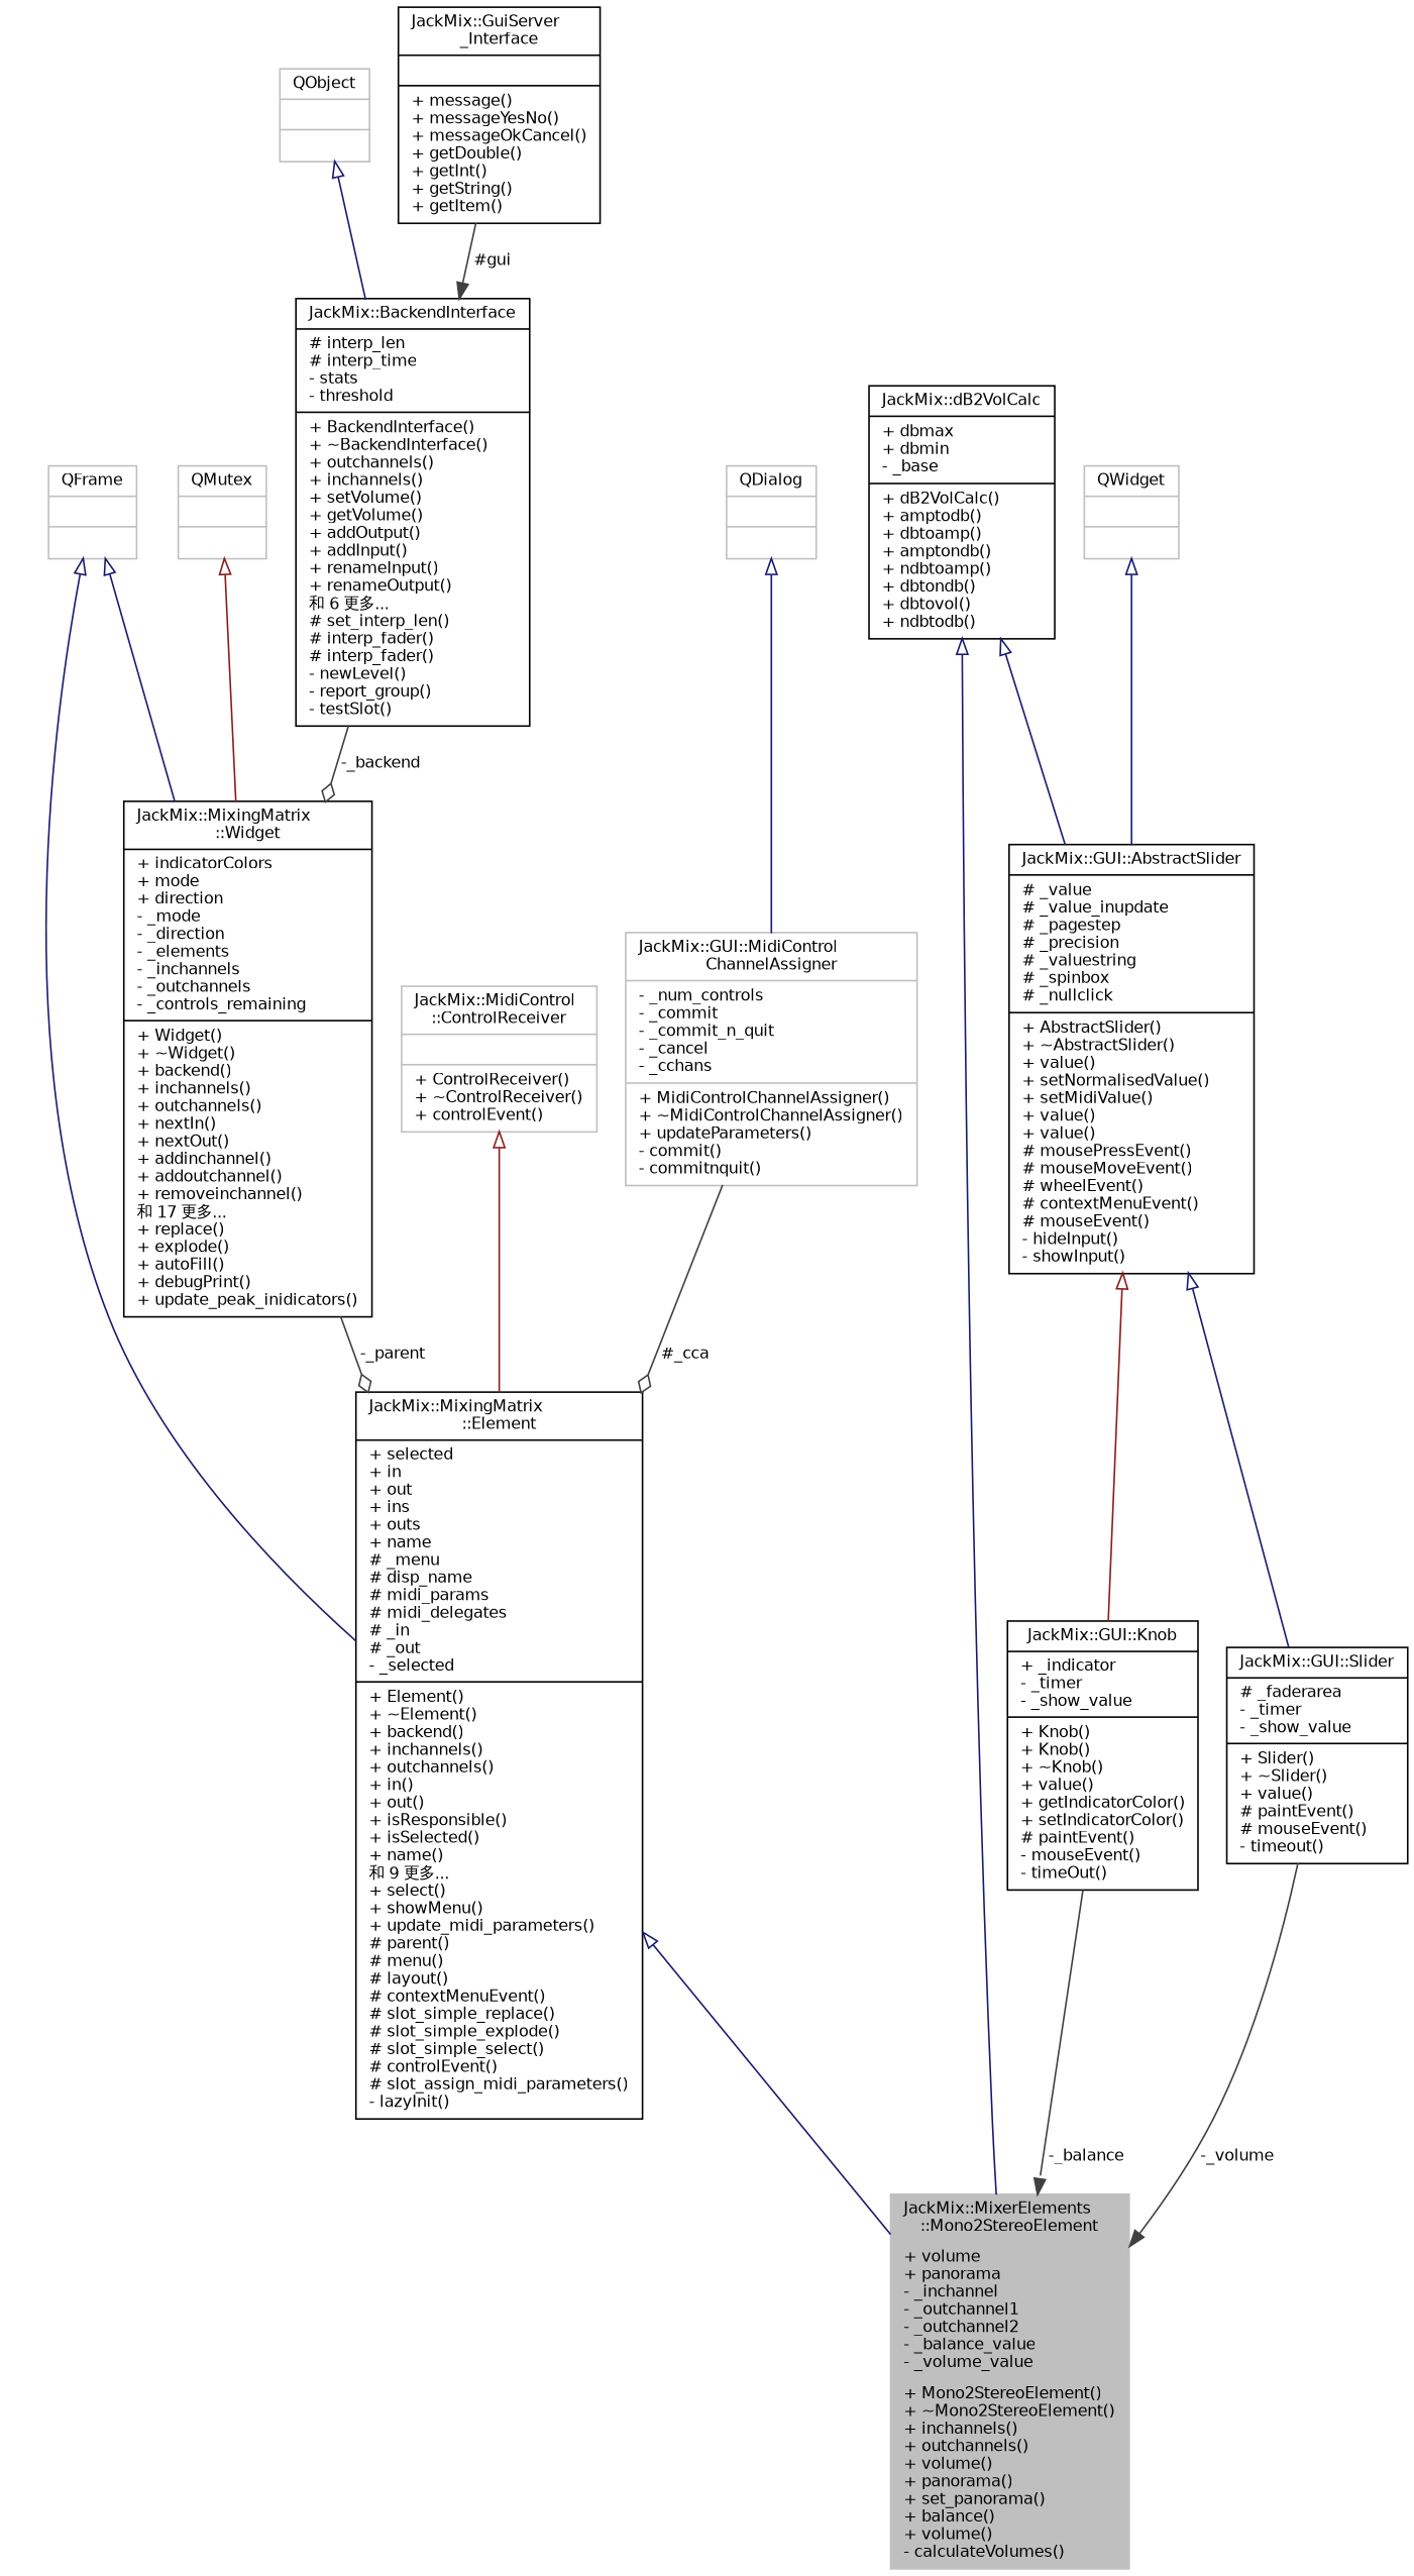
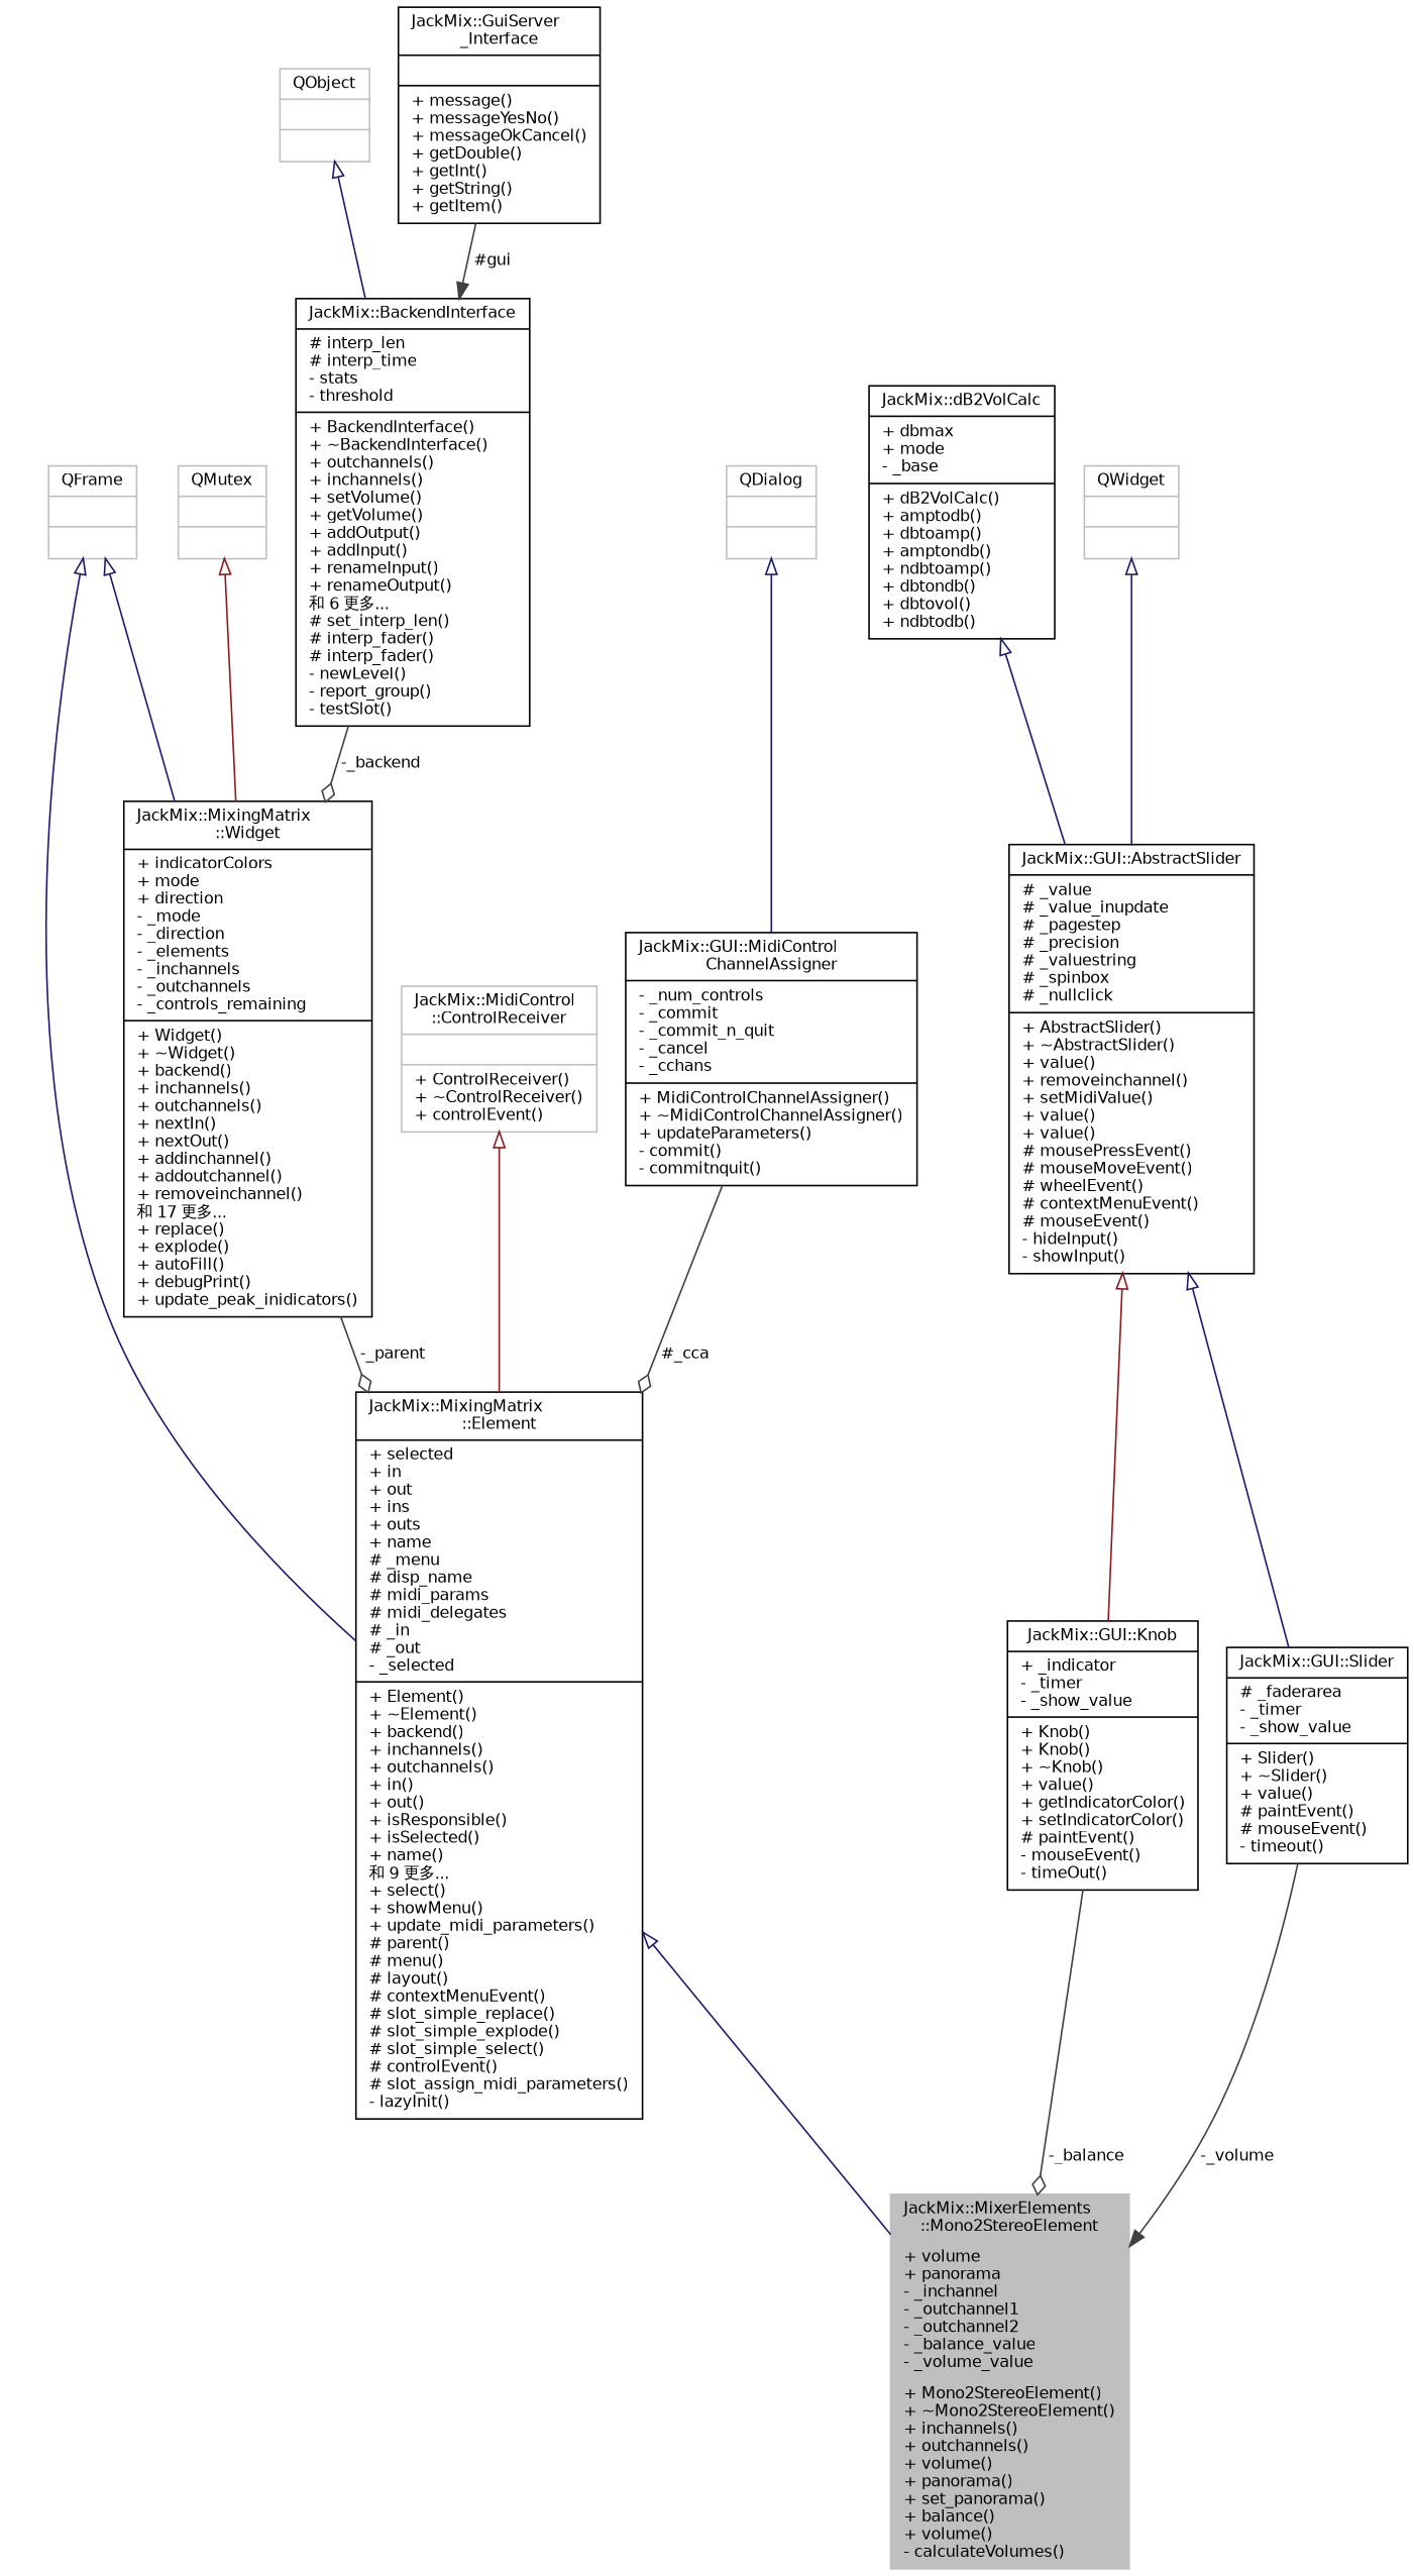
  digraph {
    node [color=black fillcolor=white fontname=Helvetica fontsize=10 shape=record style=filled]
    edge [arrowtail=onormal color=midnightblue dir=back fontname=Helvetica fontsize=10 labelfontname=Helvetica labelfontsize=10 style=solid]
    n1 [color=grey75 fillcolor=grey75 fontcolor=black height=0.2 label="{JackMix::MixerElements\l::Mono2StereoElement\n|+ volume\l+ panorama\l- _inchannel\l- _outchannel1\l- _outchannel2\l- _balance_value\l- _volume_value\l|+ Mono2StereoElement()\l+ ~Mono2StereoElement()\l+ inchannels()\l+ outchannels()\l+ volume()\l+ panorama()\l+ set_panorama()\l+ balance()\l+ volume()\l- calculateVolumes()\l}" width=0.4]
    n2 [height=0.2 label="{JackMix::MixingMatrix\l::Element\n|+ selected\l+ in\l+ out\l+ ins\l+ outs\l+ name\l# _menu\l# disp_name\l# midi_params\l# midi_delegates\l# _in\l# _out\l- _selected\l|+ Element()\l+ ~Element()\l+ backend()\l+ inchannels()\l+ outchannels()\l+ in()\l+ out()\l+ isResponsible()\l+ isSelected()\l+ name()\l和 9 更多...\l+ select()\l+ showMenu()\l+ update_midi_parameters()\l# parent()\l# menu()\l# layout()\l# contextMenuEvent()\l# slot_simple_replace()\l# slot_simple_explode()\l# slot_simple_select()\l# controlEvent()\l# slot_assign_midi_parameters()\l- lazyInit()\l}" width=0.4]
    n3 [color=grey75 height=0.2 label="{QFrame\n||}" width=0.4]
    n4 [height=0.2 label="{JackMix::MixingMatrix\l::Widget\n|+ indicatorColors\l+ mode\l+ direction\l- _mode\l- _direction\l- _elements\l- _inchannels\l- _outchannels\l- _controls_remaining\l|+ Widget()\l+ ~Widget()\l+ backend()\l+ inchannels()\l+ outchannels()\l+ nextIn()\l+ nextOut()\l+ addinchannel()\l+ addoutchannel()\l+ removeinchannel()\l和 17 更多...\l+ replace()\l+ explode()\l+ autoFill()\l+ debugPrint()\l+ update_peak_inidicators()\l}" width=0.4]
    n5 [color=grey75 height=0.2 label="{JackMix::MidiControl\l::ControlReceiver\n||+ ControlReceiver()\l+ ~ControlReceiver()\l+ controlEvent()\l}" width=0.4]
-   n6 [color=grey75 height=0.2 label="{JackMix::GUI::MidiControl\lChannelAssigner\n|- _num_controls\l- _commit\l- _commit_n_quit\l- _cancel\l- _cchans\l|+ MidiControlChannelAssigner()\l+ ~MidiControlChannelAssigner()\l+ updateParameters()\l- commit()\l- commitnquit()\l}" width=0.4]
+   n6 [height=0.2 label="{JackMix::GUI::MidiControl\lChannelAssigner\n|- _num_controls\l- _commit\l- _commit_n_quit\l- _cancel\l- _cchans\l|+ MidiControlChannelAssigner()\l+ ~MidiControlChannelAssigner()\l+ updateParameters()\l- commit()\l- commitnquit()\l}" width=0.4]
    n7 [color=grey75 height=0.2 label="{QDialog\n||}" width=0.4]
    n8 [color=grey75 height=0.2 label="{QMutex\n||}" width=0.4]
    n9 [height=0.2 label="{JackMix::BackendInterface\n|# interp_len\l# interp_time\l- stats\l- threshold\l|+ BackendInterface()\l+ ~BackendInterface()\l+ outchannels()\l+ inchannels()\l+ setVolume()\l+ getVolume()\l+ addOutput()\l+ addInput()\l+ renameInput()\l+ renameOutput()\l和 6 更多...\l# set_interp_len()\l# interp_fader()\l# interp_fader()\l- newLevel()\l- report_group()\l- testSlot()\l}" width=0.4]
    n10 [color=grey75 height=0.2 label="{QObject\n||}" width=0.4]
    n11 [height=0.2 label="{JackMix::GuiServer\l_Interface\n||+ message()\l+ messageYesNo()\l+ messageOkCancel()\l+ getDouble()\l+ getInt()\l+ getString()\l+ getItem()\l}" width=0.4]
-   n12 [height=0.2 label="{JackMix::dB2VolCalc\n|+ dbmax\l+ dbmin\l- _base\l|+ dB2VolCalc()\l+ amptodb()\l+ dbtoamp()\l+ amptondb()\l+ ndbtoamp()\l+ dbtondb()\l+ dbtovol()\l+ ndbtodb()\l}" width=0.4]
-   n13 [height=0.2 label="{JackMix::GUI::AbstractSlider\n|# _value\l# _value_inupdate\l# _pagestep\l# _precision\l# _valuestring\l# _spinbox\l# _nullclick\l|+ AbstractSlider()\l+ ~AbstractSlider()\l+ value()\l+ setNormalisedValue()\l+ setMidiValue()\l+ value()\l+ value()\l# mousePressEvent()\l# mouseMoveEvent()\l# wheelEvent()\l# contextMenuEvent()\l# mouseEvent()\l- hideInput()\l- showInput()\l}" width=0.4]
+   n12 [height=0.2 label="{JackMix::dB2VolCalc\n|+ dbmax\l+ mode\l- _base\l|+ dB2VolCalc()\l+ amptodb()\l+ dbtoamp()\l+ amptondb()\l+ ndbtoamp()\l+ dbtondb()\l+ dbtovol()\l+ ndbtodb()\l}" width=0.4]
+   n13 [height=0.2 label="{JackMix::GUI::AbstractSlider\n|# _value\l# _value_inupdate\l# _pagestep\l# _precision\l# _valuestring\l# _spinbox\l# _nullclick\l|+ AbstractSlider()\l+ ~AbstractSlider()\l+ value()\l+ removeinchannel()\l+ setMidiValue()\l+ value()\l+ value()\l# mousePressEvent()\l# mouseMoveEvent()\l# wheelEvent()\l# contextMenuEvent()\l# mouseEvent()\l- hideInput()\l- showInput()\l}" width=0.4]
    n14 [height=0.2 label="{JackMix::GUI::Knob\n|+ _indicator\l- _timer\l- _show_value\l|+ Knob()\l+ Knob()\l+ ~Knob()\l+ value()\l+ getIndicatorColor()\l+ setIndicatorColor()\l# paintEvent()\l- mouseEvent()\l- timeOut()\l}" width=0.4]
    n15 [height=0.2 label="{JackMix::GUI::Slider\n|# _faderarea\l- _timer\l- _show_value\l|+ Slider()\l+ ~Slider()\l+ value()\l# paintEvent()\l# mouseEvent()\l- timeout()\l}" width=0.4]
    n16 [color=grey75 height=0.2 label="{QWidget\n||}" width=0.4]
    n2 -> n1
    n3 -> n2
    n3 -> n4
    n4 -> n2 [arrowhead=odiamond color=grey25 label=" -_parent" arrowtail="" dir=""]
    n5 -> n2 [color=firebrick4]
    n6 -> n2 [arrowhead=odiamond color=grey25 label=" #_cca" arrowtail="" dir=""]
    n7 -> n6
    n8 -> n4 [color=firebrick4]
    n9 -> n4 [arrowhead=odiamond color=grey25 label=" -_backend" arrowtail="" dir=""]
    n10 -> n9
    n11 -> n9 [arrowhead=normal color=grey25 label=" #gui" arrowtail="" dir=""]
-   n12 -> n1
    n12 -> n13
    n13 -> n14 [color=firebrick4]
    n13 -> n15
-   n14 -> n1 [arrowhead=normal color=grey25 label=" -_balance" arrowtail="" dir=""]
+   n14 -> n1 [arrowhead=odiamond color=grey25 label=" -_balance" arrowtail="" dir=""]
    n15 -> n1 [arrowhead=normal color=grey25 label=" -_volume" arrowtail="" dir=""]
    n16 -> n13
  }
